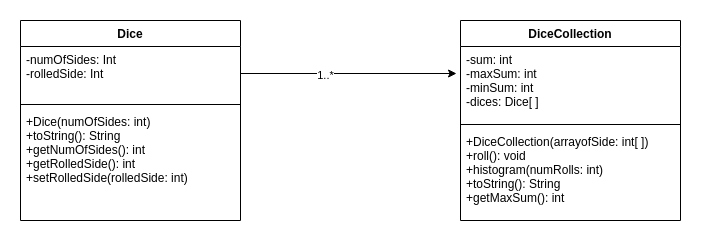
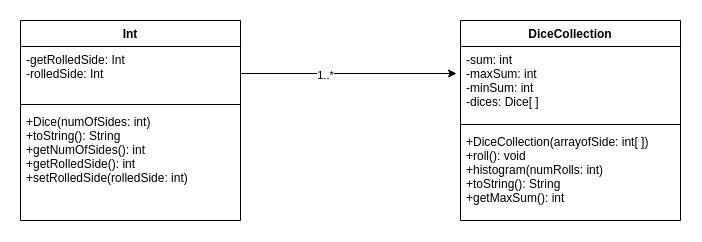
  <mxCell id="0" />
  <mxCell id="1" parent="0" />
- <mxCell id="2" value="Dice" style="swimlane;fontStyle=1;align=center;verticalAlign=top;childLayout=stackLayout;horizontal=1;startSize=26;horizontalStack=0;resizeParent=1;resizeParentMax=0;resizeLast=0;collapsible=1;marginBottom=0;" vertex="1" parent="1"><mxGeometry x="20" y="20" width="220" height="200" as="geometry" /></mxCell>
- <mxCell id="3" value="-numOfSides: Int&#10;-rolledSide: Int&#10;&#10;&#10;" style="text;strokeColor=none;fillColor=none;align=left;verticalAlign=top;spacingLeft=4;spacingRight=4;overflow=hidden;rotatable=0;points=[[0,0.5],[1,0.5]];portConstraint=eastwest;" vertex="1" parent="2"><mxGeometry y="26" width="220" height="54" as="geometry" /></mxCell>
+ <mxCell id="2" value="Int" style="swimlane;fontStyle=1;align=center;verticalAlign=top;childLayout=stackLayout;horizontal=1;startSize=26;horizontalStack=0;resizeParent=1;resizeParentMax=0;resizeLast=0;collapsible=1;marginBottom=0;" vertex="1" parent="1"><mxGeometry x="20" y="20" width="220" height="200" as="geometry" /></mxCell>
+ <mxCell id="3" value="-getRolledSide: Int&#10;-rolledSide: Int&#10;&#10;&#10;" style="text;strokeColor=none;fillColor=none;align=left;verticalAlign=top;spacingLeft=4;spacingRight=4;overflow=hidden;rotatable=0;points=[[0,0.5],[1,0.5]];portConstraint=eastwest;" vertex="1" parent="2"><mxGeometry y="26" width="220" height="54" as="geometry" /></mxCell>
  <mxCell id="4" value="" style="line;strokeWidth=1;fillColor=none;align=left;verticalAlign=middle;spacingTop=-1;spacingLeft=3;spacingRight=3;rotatable=0;labelPosition=right;points=[];portConstraint=eastwest;strokeColor=inherit;" vertex="1" parent="2"><mxGeometry y="80" width="220" height="8" as="geometry" /></mxCell>
  <mxCell id="5" value="+Dice(numOfSides: int)&#10;+toString(): String&#10;+getNumOfSides(): int&#10;+getRolledSide(): int&#10;+setRolledSide(rolledSide: int)&#10;&#10;&#10;" style="text;strokeColor=none;fillColor=none;align=left;verticalAlign=top;spacingLeft=4;spacingRight=4;overflow=hidden;rotatable=0;points=[[0,0.5],[1,0.5]];portConstraint=eastwest;" vertex="1" parent="2"><mxGeometry y="88" width="220" height="112" as="geometry" /></mxCell>
  <mxCell id="6" value="DiceCollection" style="swimlane;fontStyle=1;align=center;verticalAlign=top;childLayout=stackLayout;horizontal=1;startSize=26;horizontalStack=0;resizeParent=1;resizeParentMax=0;resizeLast=0;collapsible=1;marginBottom=0;" vertex="1" parent="1"><mxGeometry x="460" y="20" width="220" height="200" as="geometry" /></mxCell>
  <mxCell id="7" value="-sum: int&#10;-maxSum: int&#10;-minSum: int&#10;-dices: Dice[ ]&#10;" style="text;strokeColor=none;fillColor=none;align=left;verticalAlign=top;spacingLeft=4;spacingRight=4;overflow=hidden;rotatable=0;points=[[0,0.5],[1,0.5]];portConstraint=eastwest;" vertex="1" parent="6"><mxGeometry y="26" width="220" height="74" as="geometry" /></mxCell>
  <mxCell id="8" value="" style="line;strokeWidth=1;fillColor=none;align=left;verticalAlign=middle;spacingTop=-1;spacingLeft=3;spacingRight=3;rotatable=0;labelPosition=right;points=[];portConstraint=eastwest;strokeColor=inherit;" vertex="1" parent="6"><mxGeometry y="100" width="220" height="8" as="geometry" /></mxCell>
  <mxCell id="9" value="+DiceCollection(arrayofSide: int[ ])&#10;+roll(): void&#10;+histogram(numRolls: int)&#10;+toString(): String&#10;+getMaxSum(): int&#10;&#10;" style="text;strokeColor=none;fillColor=none;align=left;verticalAlign=top;spacingLeft=4;spacingRight=4;overflow=hidden;rotatable=0;points=[[0,0.5],[1,0.5]];portConstraint=eastwest;" vertex="1" parent="6"><mxGeometry y="108" width="220" height="92" as="geometry" /></mxCell>
  <mxCell id="10" style="edgeStyle=orthogonalEdgeStyle;rounded=0;orthogonalLoop=1;jettySize=auto;html=1;entryX=-0.018;entryY=0.365;entryDx=0;entryDy=0;entryPerimeter=0;" edge="1" parent="1" source="3" target="7"><mxGeometry relative="1" as="geometry" /></mxCell>
  <mxCell id="11" value="1..*" style="edgeLabel;html=1;align=center;verticalAlign=middle;resizable=0;points=[];" vertex="1" connectable="0" parent="10"><mxGeometry x="-0.222" y="-1" relative="1" as="geometry"><mxPoint as="offset" /></mxGeometry></mxCell>
